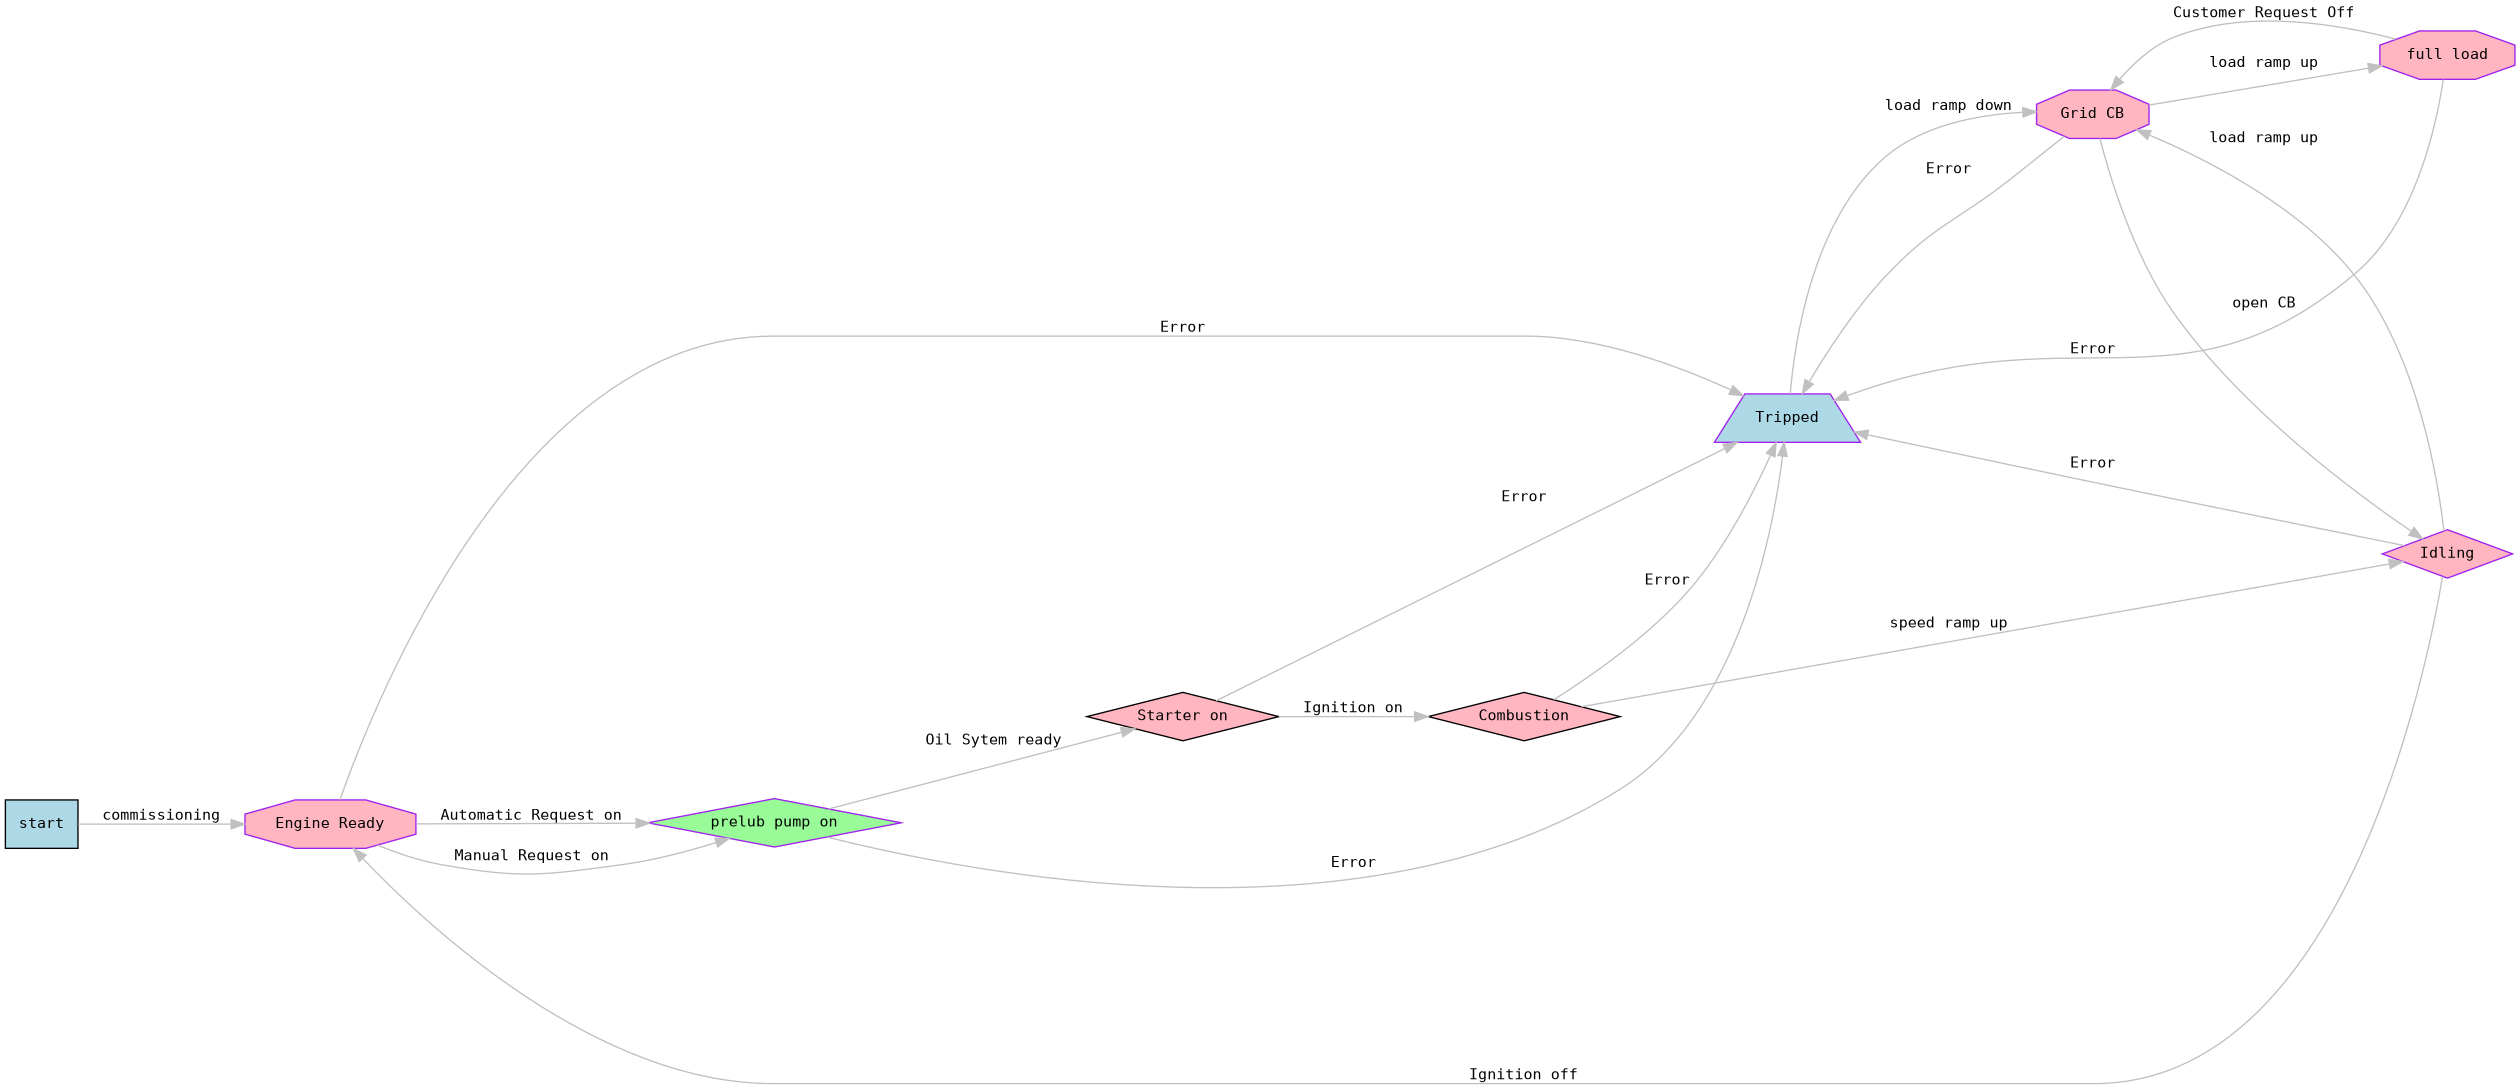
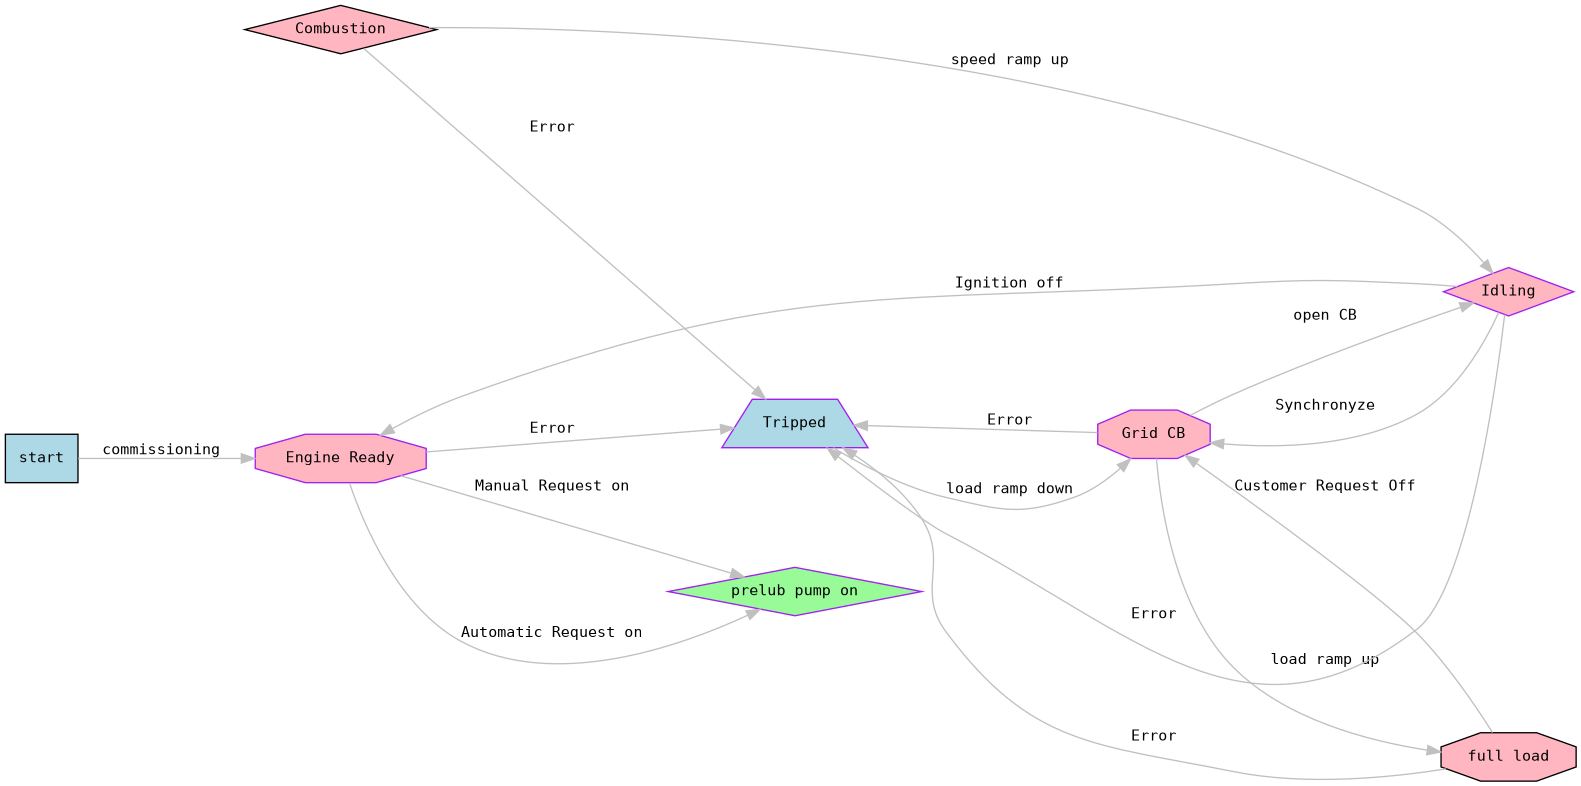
  digraph {
    fontname=monospace
    labelfontcolor=red
    nodesep=1.0
    rankdir=LR
    node [color=purple fillcolor=lightpink fontname=monospace fontsize=11 shape=diamond style=filled]
    edge [color=grey fontname=monospace fontsize=11]
    n1 [color=black fillcolor=lightblue label=start shape=box]
    n2 [label="Engine Ready" shape=octagon]
    n3 [fillcolor=palegreen label="prelub pump on"]
    n4 [fillcolor=lightblue label=Tripped shape=trapezium]
-   n5 [color=black label="Starter on"]
    n6 [label="Grid CB" shape=octagon]
    n7 [color=black label=Combustion]
    n8 [label=Idling]
-   n9 [label="full load" shape=octagon]
+   n9 [color=black label="full load" shape=octagon]
    n1 -> n2 [label=commissioning]
    n2 -> n3 [label="Automatic Request on"]
    n2 -> n3 [label="Manual Request on"]
    n2 -> n4 [label=Error]
-   n3 -> n4 [label=Error]
-   n3 -> n5 [label="Oil Sytem ready"]
    n4 -> n6 [label="load ramp down"]
-   n5 -> n4 [label=Error]
-   n5 -> n7 [label="Ignition on"]
    n6 -> n4 [label=Error]
    n6 -> n8 [label="open CB"]
    n6 -> n9 [label="load ramp up"]
    n7 -> n4 [label=Error]
    n7 -> n8 [label="speed ramp up"]
    n8 -> n2 [label="Ignition off"]
    n8 -> n4 [label=Error]
-   n8 -> n6 [label="load ramp up"]
+   n8 -> n6 [label=Synchronyze]
    n9 -> n4 [label=Error]
    n9 -> n6 [label="Customer Request Off"]
  }
